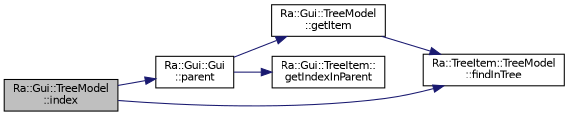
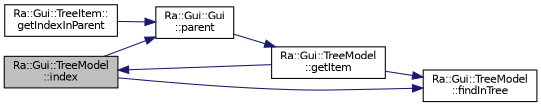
  digraph {
    rankdir=LR
    node [color=black fillcolor=white fontname=Helvetica fontsize=10 shape=record style=filled]
    edge [color=midnightblue fontname=Helvetica fontsize=10 labelfontname=Helvetica labelfontsize=10 style=solid]
    n1 [fillcolor=grey75 fontcolor=black height=0.2 label="Ra::Gui::TreeModel\l::index" width=0.4]
    n2 [height=0.2 label="Ra::Gui::Gui\l::parent" width=0.4]
-   n3 [height=0.2 label="Ra::TreeItem::TreeModel\l::findInTree" width=0.4]
+   n3 [height=0.2 label="Ra::Gui::TreeModel\l::findInTree" width=0.4]
    n4 [height=0.2 label="Ra::Gui::TreeModel\l::getItem" width=0.4]
    n5 [height=0.2 label="Ra::Gui::TreeItem::\lgetIndexInParent" width=0.4]
    n1 -> n2
    n1 -> n3
    n2 -> n4
-   n2 -> n5
+   n5 -> n2
+   n4 -> n1
    n4 -> n3
  }
